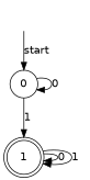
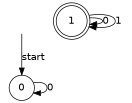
  digraph {
    fontname="DejaVu Sans"
    node [fontname="DejaVu Sans"]
    edge [fontname="DejaVu Sans"]
    "" [height=0.5 shape=plaintext width=0.75]
    0 [height=0.5 shape=circle width=0.5]
    1 [height=0.61111 shape=doublecircle width=0.61111]
    "" -> 0 [label=start]
    0 -> 0 [label=0]
-   0 -> 1 [label=1]
    1 -> 1 [label=0]
    1 -> 1 [label=1]
  }
